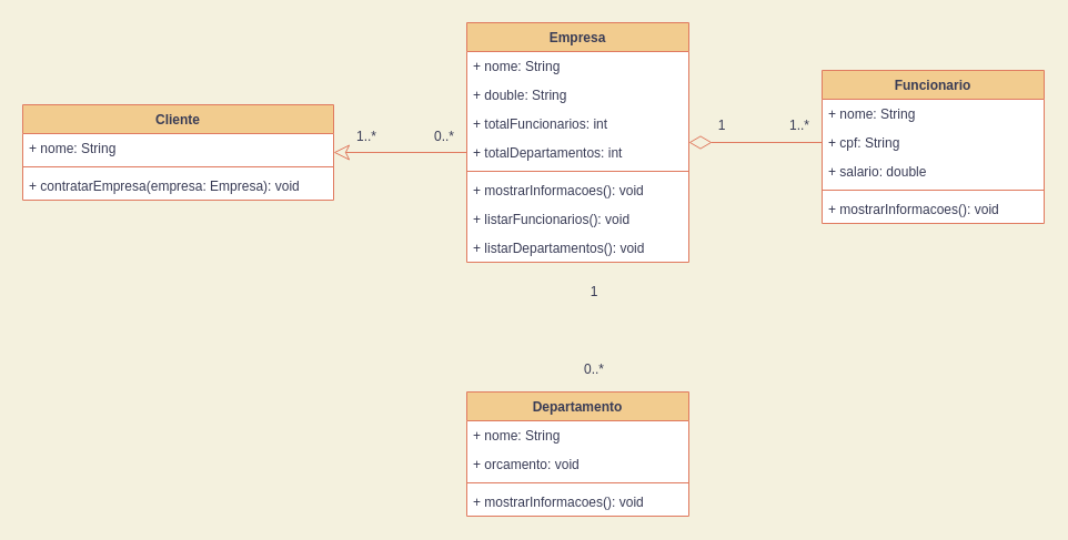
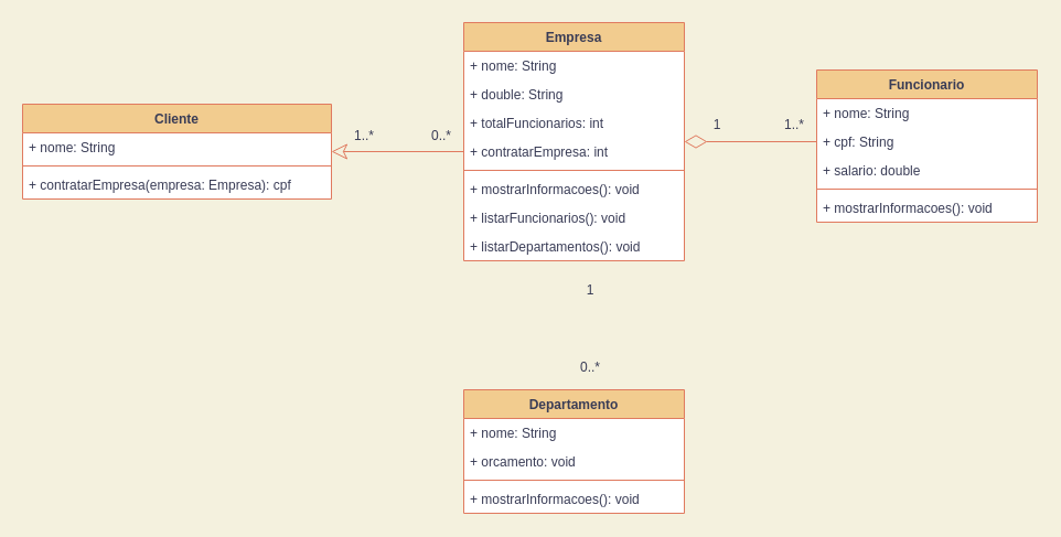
  <mxCell id="0" />
  <mxCell id="1" parent="0" />
  <mxCell id="2" value="Empresa" style="swimlane;fontStyle=1;align=center;verticalAlign=top;childLayout=stackLayout;horizontal=1;startSize=26;horizontalStack=0;resizeParent=1;resizeParentMax=0;resizeLast=0;collapsible=1;marginBottom=0;swimlaneFillColor=default;fillColor=#F2CC8F;strokeColor=#E07A5F;fontColor=#393C56;" parent="1" vertex="1"><mxGeometry x="420" y="20" width="200" height="216" as="geometry" /></mxCell>
  <mxCell id="3" value="+ nome: String" style="text;strokeColor=none;fillColor=none;align=left;verticalAlign=top;spacingLeft=4;spacingRight=4;overflow=hidden;rotatable=0;points=[[0,0.5],[1,0.5]];portConstraint=eastwest;fontColor=#393C56;" parent="2" vertex="1"><mxGeometry y="26" width="200" height="26" as="geometry" /></mxCell>
  <mxCell id="4" value="+ double: String" style="text;strokeColor=none;fillColor=none;align=left;verticalAlign=top;spacingLeft=4;spacingRight=4;overflow=hidden;rotatable=0;points=[[0,0.5],[1,0.5]];portConstraint=eastwest;fontColor=#393C56;" parent="2" vertex="1"><mxGeometry y="52" width="200" height="26" as="geometry" /></mxCell>
  <mxCell id="5" value="+ totalFuncionarios: int" style="text;strokeColor=none;fillColor=none;align=left;verticalAlign=top;spacingLeft=4;spacingRight=4;overflow=hidden;rotatable=0;points=[[0,0.5],[1,0.5]];portConstraint=eastwest;fontColor=#393C56;" vertex="1" parent="2"><mxGeometry y="78" width="200" height="26" as="geometry" /></mxCell>
- <mxCell id="6" value="+ totalDepartamentos: int" style="text;strokeColor=none;fillColor=none;align=left;verticalAlign=top;spacingLeft=4;spacingRight=4;overflow=hidden;rotatable=0;points=[[0,0.5],[1,0.5]];portConstraint=eastwest;fontColor=#393C56;" vertex="1" parent="2"><mxGeometry y="104" width="200" height="26" as="geometry" /></mxCell>
+ <mxCell id="6" value="+ contratarEmpresa: int" style="text;strokeColor=none;fillColor=none;align=left;verticalAlign=top;spacingLeft=4;spacingRight=4;overflow=hidden;rotatable=0;points=[[0,0.5],[1,0.5]];portConstraint=eastwest;fontColor=#393C56;" vertex="1" parent="2"><mxGeometry y="104" width="200" height="26" as="geometry" /></mxCell>
  <mxCell id="7" value="" style="line;strokeWidth=1;fillColor=none;align=left;verticalAlign=middle;spacingTop=-1;spacingLeft=3;spacingRight=3;rotatable=0;labelPosition=right;points=[];portConstraint=eastwest;labelBackgroundColor=#F4F1DE;strokeColor=#E07A5F;fontColor=#393C56;" parent="2" vertex="1"><mxGeometry y="130" width="200" height="8" as="geometry" /></mxCell>
  <mxCell id="8" value="+ mostrarInformacoes(): void" style="text;strokeColor=none;fillColor=none;align=left;verticalAlign=top;spacingLeft=4;spacingRight=4;overflow=hidden;rotatable=0;points=[[0,0.5],[1,0.5]];portConstraint=eastwest;fontColor=#393C56;" vertex="1" parent="2"><mxGeometry y="138" width="200" height="26" as="geometry" /></mxCell>
  <mxCell id="9" value="+ listarFuncionarios(): void" style="text;strokeColor=none;fillColor=none;align=left;verticalAlign=top;spacingLeft=4;spacingRight=4;overflow=hidden;rotatable=0;points=[[0,0.5],[1,0.5]];portConstraint=eastwest;fontColor=#393C56;" parent="2" vertex="1"><mxGeometry y="164" width="200" height="26" as="geometry" /></mxCell>
  <mxCell id="10" value="+ listarDepartamentos(): void" style="text;strokeColor=none;fillColor=none;align=left;verticalAlign=top;spacingLeft=4;spacingRight=4;overflow=hidden;rotatable=0;points=[[0,0.5],[1,0.5]];portConstraint=eastwest;fontColor=#393C56;" vertex="1" parent="2"><mxGeometry y="190" width="200" height="26" as="geometry" /></mxCell>
  <mxCell id="11" value="Funcionario" style="swimlane;fontStyle=1;align=center;verticalAlign=top;childLayout=stackLayout;horizontal=1;startSize=26;horizontalStack=0;resizeParent=1;resizeParentMax=0;resizeLast=0;collapsible=1;marginBottom=0;swimlaneFillColor=default;fillColor=#F2CC8F;strokeColor=#E07A5F;fontColor=#393C56;" parent="1" vertex="1"><mxGeometry x="740" y="63" width="200" height="138" as="geometry" /></mxCell>
  <mxCell id="12" value="+ nome: String" style="text;strokeColor=none;fillColor=none;align=left;verticalAlign=top;spacingLeft=4;spacingRight=4;overflow=hidden;rotatable=0;points=[[0,0.5],[1,0.5]];portConstraint=eastwest;fontColor=#393C56;" parent="11" vertex="1"><mxGeometry y="26" width="200" height="26" as="geometry" /></mxCell>
  <mxCell id="13" value="+ cpf: String" style="text;strokeColor=none;fillColor=none;align=left;verticalAlign=top;spacingLeft=4;spacingRight=4;overflow=hidden;rotatable=0;points=[[0,0.5],[1,0.5]];portConstraint=eastwest;fontColor=#393C56;" vertex="1" parent="11"><mxGeometry y="52" width="200" height="26" as="geometry" /></mxCell>
  <mxCell id="14" value="+ salario: double" style="text;strokeColor=none;fillColor=none;align=left;verticalAlign=top;spacingLeft=4;spacingRight=4;overflow=hidden;rotatable=0;points=[[0,0.5],[1,0.5]];portConstraint=eastwest;fontColor=#393C56;" parent="11" vertex="1"><mxGeometry y="78" width="200" height="26" as="geometry" /></mxCell>
  <mxCell id="15" value="" style="line;strokeWidth=1;fillColor=none;align=left;verticalAlign=middle;spacingTop=-1;spacingLeft=3;spacingRight=3;rotatable=0;labelPosition=right;points=[];portConstraint=eastwest;labelBackgroundColor=#F4F1DE;strokeColor=#E07A5F;fontColor=#393C56;" parent="11" vertex="1"><mxGeometry y="104" width="200" height="8" as="geometry" /></mxCell>
  <mxCell id="16" value="+ mostrarInformacoes(): void" style="text;strokeColor=none;fillColor=none;align=left;verticalAlign=top;spacingLeft=4;spacingRight=4;overflow=hidden;rotatable=0;points=[[0,0.5],[1,0.5]];portConstraint=eastwest;fontColor=#393C56;" parent="11" vertex="1"><mxGeometry y="112" width="200" height="26" as="geometry" /></mxCell>
  <mxCell id="17" value="Cliente" style="swimlane;fontStyle=1;align=center;verticalAlign=top;childLayout=stackLayout;horizontal=1;startSize=26;horizontalStack=0;resizeParent=1;resizeParentMax=0;resizeLast=0;collapsible=1;marginBottom=0;swimlaneFillColor=default;fillColor=#F2CC8F;strokeColor=#E07A5F;fontColor=#393C56;" parent="1" vertex="1"><mxGeometry x="20" y="94" width="280" height="86" as="geometry" /></mxCell>
  <mxCell id="18" value="+ nome: String" style="text;strokeColor=none;fillColor=none;align=left;verticalAlign=top;spacingLeft=4;spacingRight=4;overflow=hidden;rotatable=0;points=[[0,0.5],[1,0.5]];portConstraint=eastwest;fontColor=#393C56;" parent="17" vertex="1"><mxGeometry y="26" width="280" height="26" as="geometry" /></mxCell>
  <mxCell id="19" value="" style="line;strokeWidth=1;fillColor=none;align=left;verticalAlign=middle;spacingTop=-1;spacingLeft=3;spacingRight=3;rotatable=0;labelPosition=right;points=[];portConstraint=eastwest;labelBackgroundColor=#F4F1DE;strokeColor=#E07A5F;fontColor=#393C56;" parent="17" vertex="1"><mxGeometry y="52" width="280" height="8" as="geometry" /></mxCell>
- <mxCell id="20" value="+ contratarEmpresa(empresa: Empresa): void" style="text;strokeColor=none;fillColor=none;align=left;verticalAlign=top;spacingLeft=4;spacingRight=4;overflow=hidden;rotatable=0;points=[[0,0.5],[1,0.5]];portConstraint=eastwest;fontColor=#393C56;" parent="17" vertex="1"><mxGeometry y="60" width="280" height="26" as="geometry" /></mxCell>
+ <mxCell id="20" value="+ contratarEmpresa(empresa: Empresa): cpf" style="text;strokeColor=none;fillColor=none;align=left;verticalAlign=top;spacingLeft=4;spacingRight=4;overflow=hidden;rotatable=0;points=[[0,0.5],[1,0.5]];portConstraint=eastwest;fontColor=#393C56;" parent="17" vertex="1"><mxGeometry y="60" width="280" height="26" as="geometry" /></mxCell>
  <mxCell id="21" value="Departamento" style="swimlane;fontStyle=1;align=center;verticalAlign=top;childLayout=stackLayout;horizontal=1;startSize=26;horizontalStack=0;resizeParent=1;resizeParentMax=0;resizeLast=0;collapsible=1;marginBottom=0;swimlaneFillColor=default;fillColor=#F2CC8F;strokeColor=#E07A5F;fontColor=#393C56;" vertex="1" parent="1"><mxGeometry x="420" y="353" width="200" height="112" as="geometry" /></mxCell>
  <mxCell id="22" value="+ nome: String" style="text;strokeColor=none;fillColor=none;align=left;verticalAlign=top;spacingLeft=4;spacingRight=4;overflow=hidden;rotatable=0;points=[[0,0.5],[1,0.5]];portConstraint=eastwest;fontColor=#393C56;" vertex="1" parent="21"><mxGeometry y="26" width="200" height="26" as="geometry" /></mxCell>
  <mxCell id="23" value="+ orcamento: void" style="text;strokeColor=none;fillColor=none;align=left;verticalAlign=top;spacingLeft=4;spacingRight=4;overflow=hidden;rotatable=0;points=[[0,0.5],[1,0.5]];portConstraint=eastwest;fontColor=#393C56;" vertex="1" parent="21"><mxGeometry y="52" width="200" height="26" as="geometry" /></mxCell>
  <mxCell id="24" value="" style="line;strokeWidth=1;fillColor=none;align=left;verticalAlign=middle;spacingTop=-1;spacingLeft=3;spacingRight=3;rotatable=0;labelPosition=right;points=[];portConstraint=eastwest;labelBackgroundColor=#F4F1DE;strokeColor=#E07A5F;fontColor=#393C56;" vertex="1" parent="21"><mxGeometry y="78" width="200" height="8" as="geometry" /></mxCell>
  <mxCell id="25" value="+ mostrarInformacoes(): void" style="text;strokeColor=none;fillColor=none;align=left;verticalAlign=top;spacingLeft=4;spacingRight=4;overflow=hidden;rotatable=0;points=[[0,0.5],[1,0.5]];portConstraint=eastwest;fontColor=#393C56;" vertex="1" parent="21"><mxGeometry y="86" width="200" height="26" as="geometry" /></mxCell>
  <mxCell id="26" style="edgeStyle=orthogonalEdgeStyle;rounded=0;orthogonalLoop=1;jettySize=auto;html=1;endSize=18;startSize=18;endArrow=diamondThin;endFill=0;labelBackgroundColor=#F4F1DE;strokeColor=#E07A5F;fontColor=#393C56;" edge="1" parent="1" source="13" target="2"><mxGeometry relative="1" as="geometry" /></mxCell>
  <mxCell id="27" style="edgeStyle=orthogonalEdgeStyle;rounded=0;orthogonalLoop=1;jettySize=auto;html=1;endArrow=classic;endFill=0;endSize=12;startSize=12;labelBackgroundColor=#F4F1DE;strokeColor=#E07A5F;fontColor=#393C56;" edge="1" parent="1" source="6" target="17"><mxGeometry relative="1" as="geometry" /></mxCell>
  <mxCell id="28" value="1..*" style="text;html=1;strokeColor=none;fillColor=none;align=center;verticalAlign=middle;whiteSpace=wrap;rounded=0;fontColor=#393C56;" vertex="1" parent="1"><mxGeometry x="710" y="103" width="20" height="20" as="geometry" /></mxCell>
  <mxCell id="29" value="1" style="text;html=1;strokeColor=none;fillColor=none;align=center;verticalAlign=middle;whiteSpace=wrap;rounded=0;fontColor=#393C56;" vertex="1" parent="1"><mxGeometry x="640" y="103" width="20" height="20" as="geometry" /></mxCell>
  <mxCell id="30" value="1" style="text;html=1;strokeColor=none;fillColor=none;align=center;verticalAlign=middle;whiteSpace=wrap;rounded=0;fontColor=#393C56;" vertex="1" parent="1"><mxGeometry x="525" y="253" width="20" height="20" as="geometry" /></mxCell>
  <mxCell id="31" value="0..*" style="text;html=1;strokeColor=none;fillColor=none;align=center;verticalAlign=middle;whiteSpace=wrap;rounded=0;fontColor=#393C56;" vertex="1" parent="1"><mxGeometry x="525" y="323" width="20" height="20" as="geometry" /></mxCell>
  <mxCell id="32" value="0..*" style="text;html=1;strokeColor=none;fillColor=none;align=center;verticalAlign=middle;whiteSpace=wrap;rounded=0;fontColor=#393C56;" vertex="1" parent="1"><mxGeometry x="390" y="113" width="20" height="20" as="geometry" /></mxCell>
  <mxCell id="33" value="1..*" style="text;html=1;strokeColor=none;fillColor=none;align=center;verticalAlign=middle;whiteSpace=wrap;rounded=0;fontColor=#393C56;" vertex="1" parent="1"><mxGeometry x="320" y="113" width="20" height="20" as="geometry" /></mxCell>
